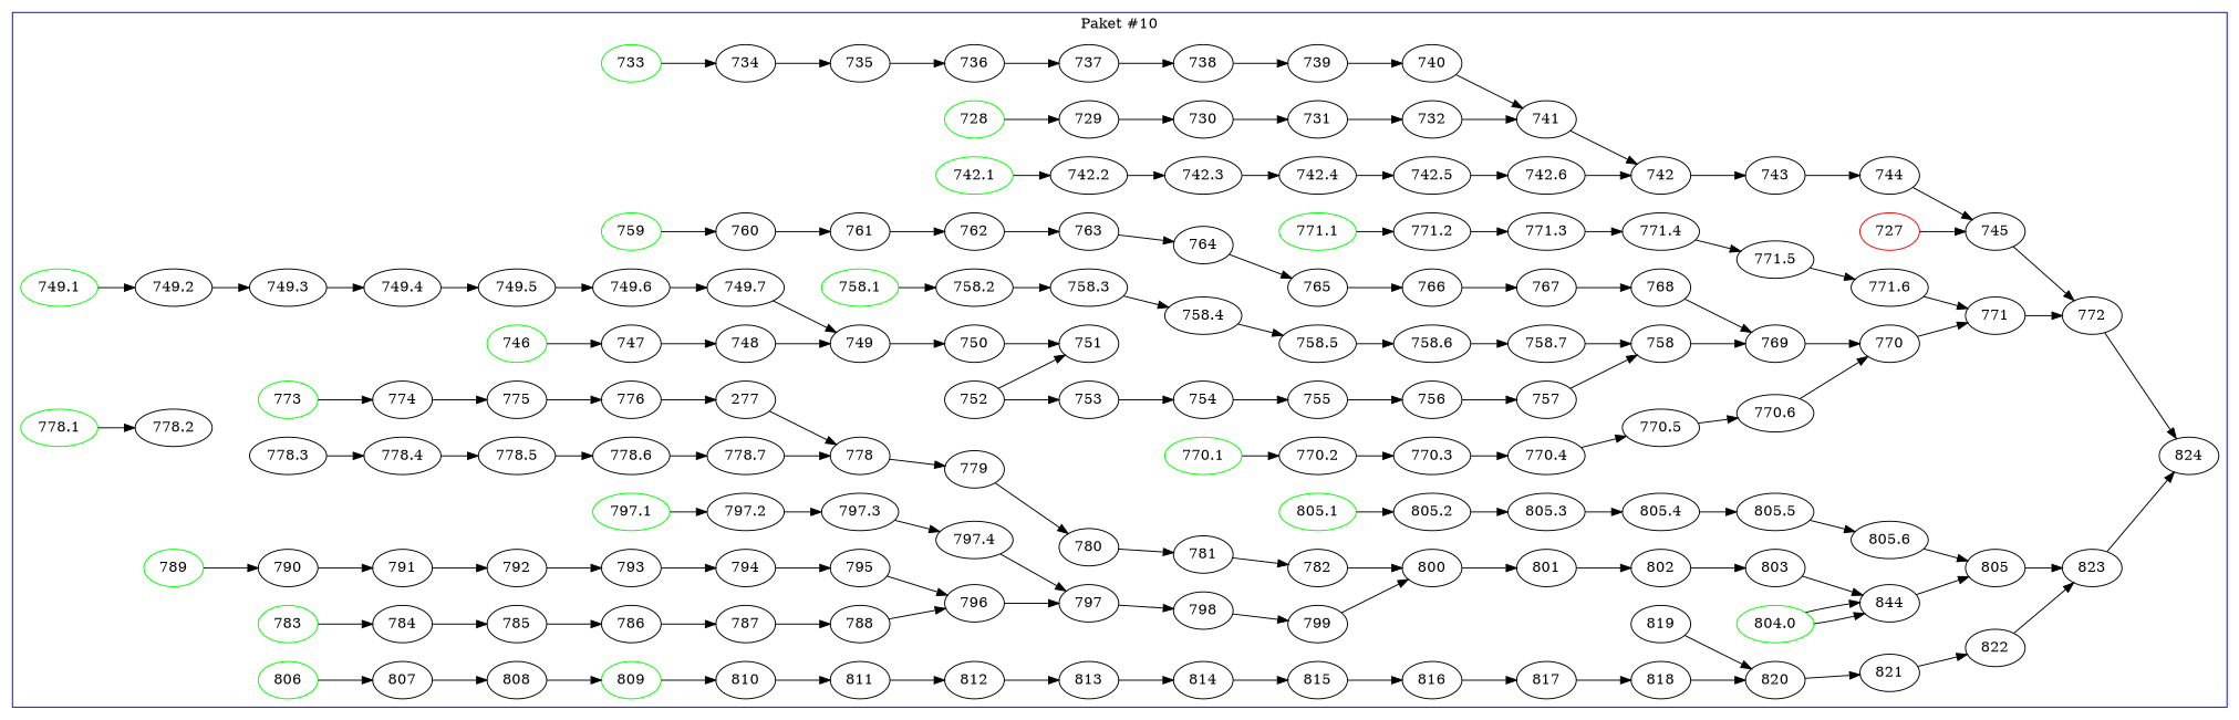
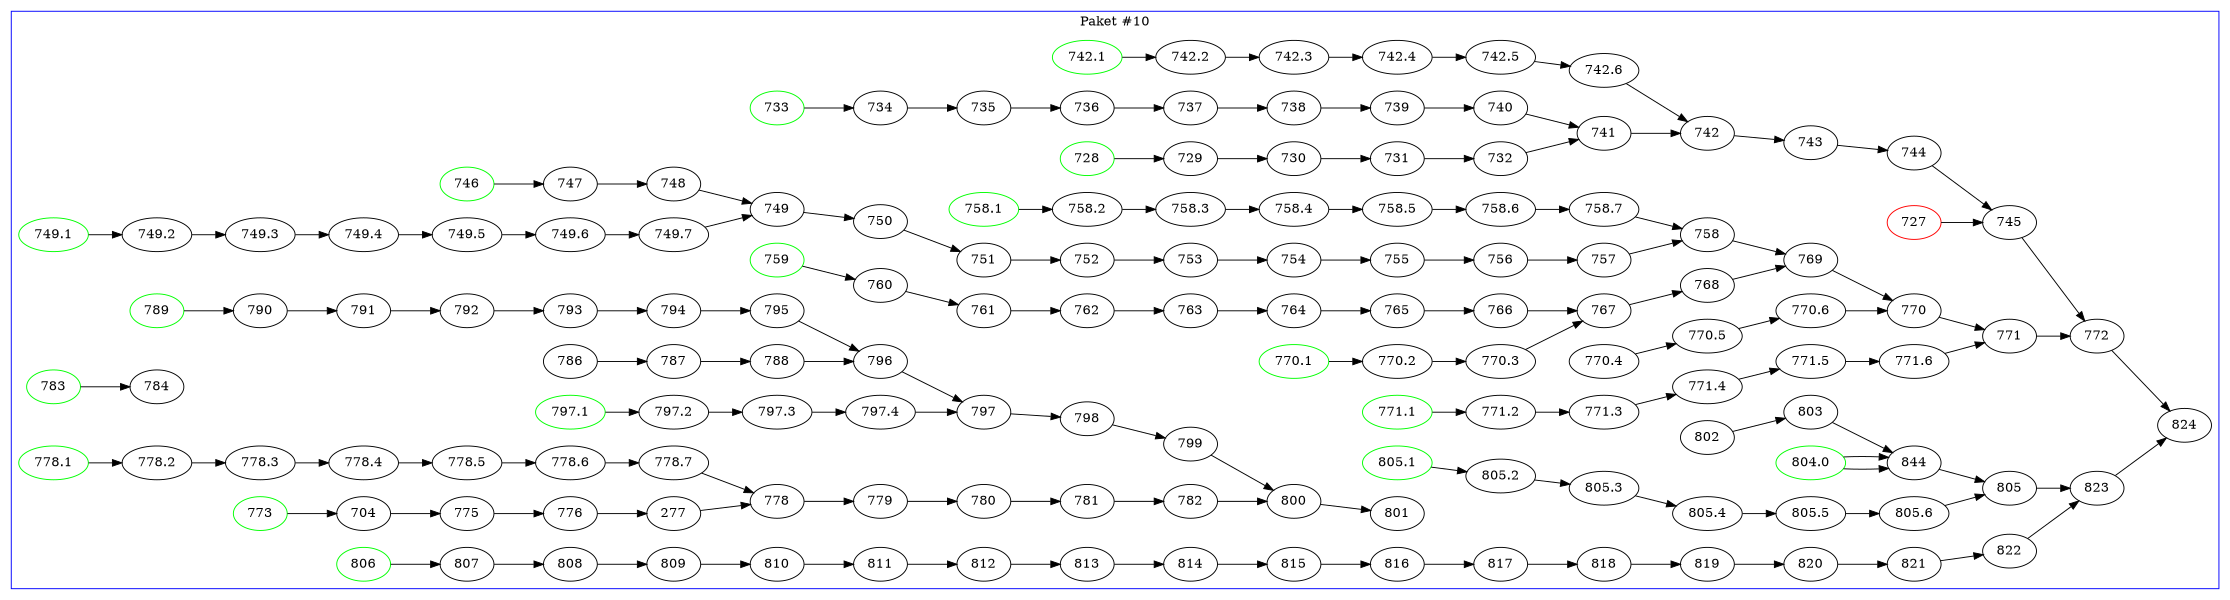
  digraph {
    rankdir=LR
    727 [color=red]
    745
    728 [color=green]
    729
    733 [color=green]
    734
    742.1 [color=green]
    742.2
    746 [color=green]
    747
    749.1 [color=green]
    749.2
    758.1 [color=green]
    758.2
    759 [color=green]
    760
    770.1 [color=green]
    770.2
    771.1 [color=green]
    771.2
    773 [color=green]
-   774
+   774 [label=704]
    778.1 [color=green]
    778.2
    783 [color=green]
    784
    789 [color=green]
    790
    797.1 [color=green]
    797.2
    804.0 [color=green]
    n32 [label=844]
    805.1 [color=green]
    805.2
    806 [color=green]
    807
    772
    730
    731
    732
    741
    742
    735
    736
    737
    738
    739
    740
    743
    742.3
    742.4
    742.5
    742.6
    744
    824
    748
    749
    750
    749.3
    749.4
    749.5
    749.6
    749.7
    751
    752
    753
    754
    755
    756
    757
    758
    769
    758.3
    758.4
    758.5
    758.6
    758.7
    770
    761
    762
    763
    764
    765
    766
    767
    768
    771
    770.3
    770.4
    770.5
    770.6
    771.3
    771.4
    771.5
    771.6
    775
    776
    n98 [label=277]
    778
    779
    778.3
    778.4
    778.5
    778.6
    778.7
    780
    781
    782
    800
    801
-   785
    786
    787
    788
    796
    797
    791
    792
    793
    794
    795
    798
    797.3
    797.4
    799
    802
    803
    805
    823
    805.3
    805.4
    805.5
    805.6
    808
-   809 [color=green]
+   809
    810
    811
    812
    813
    814
    815
    816
    817
    818
    819
    820
    821
    822
    subgraph cluster_1 {
      color=blue
      label="Paket #10"
      727
      745
      728
      729
      733
      734
      742.1
      742.2
      746
      747
      749.1
      749.2
      758.1
      758.2
      759
      760
      770.1
      770.2
      771.1
      771.2
      773
      774
      778.1
      778.2
      783
      784
      789
      790
      797.1
      797.2
      804.0
      n32
      805.1
      805.2
      806
      807
      772
      730
      731
      732
      741
      742
      735
      736
      737
      738
      739
      740
      743
      742.3
      742.4
      742.5
      742.6
      744
      824
      748
      749
      750
      749.3
      749.4
      749.5
      749.6
      749.7
      751
      752
      753
      754
      755
      756
      757
      758
      769
      758.3
      758.4
      758.5
      758.6
      758.7
      770
      761
      762
      763
      764
      765
      766
      767
      768
      771
      770.3
      770.4
      770.5
      770.6
      771.3
      771.4
      771.5
      771.6
      775
      776
      n98
      778
      779
      778.3
      778.4
      778.5
      778.6
      778.7
      780
      781
      782
      800
      801
-     785
      786
      787
      788
      796
      797
      791
      792
      793
      794
      795
      798
      797.3
      797.4
      799
      802
      803
      805
      823
      805.3
      805.4
      805.5
      805.6
      808
      809
      810
      811
      812
      813
      814
      815
      816
      817
      818
      819
      820
      821
      822
    }
    727 -> 745
    745 -> 772
    728 -> 729
    729 -> 730
    733 -> 734
    734 -> 735
    742.1 -> 742.2
    742.2 -> 742.3
    746 -> 747
    747 -> 748
    749.1 -> 749.2
    749.2 -> 749.3
    758.1 -> 758.2
    758.2 -> 758.3
    759 -> 760
    760 -> 761
    770.1 -> 770.2
    770.2 -> 770.3
    771.1 -> 771.2
    771.2 -> 771.3
    773 -> 774
    774 -> 775
    778.1 -> 778.2
+   778.2 -> 778.3
    783 -> 784
-   784 -> 785
    789 -> 790
    790 -> 791
    797.1 -> 797.2
    797.2 -> 797.3
    804.0 -> n32
    804.0 -> n32
    n32 -> 805
    805.1 -> 805.2
    805.2 -> 805.3
    806 -> 807
    807 -> 808
    772 -> 824
    730 -> 731
    731 -> 732
    732 -> 741
    741 -> 742
    742 -> 743
    735 -> 736
    736 -> 737
    737 -> 738
    738 -> 739
    739 -> 740
    740 -> 741
    743 -> 744
    742.3 -> 742.4
    742.4 -> 742.5
    742.5 -> 742.6
    742.6 -> 742
    744 -> 745
    748 -> 749
    749 -> 750
    750 -> 751
    749.3 -> 749.4
    749.4 -> 749.5
    749.5 -> 749.6
    749.6 -> 749.7
    749.7 -> 749
-   752 -> 751
+   751 -> 752
    752 -> 753
    753 -> 754
    754 -> 755
    755 -> 756
    756 -> 757
    757 -> 758
    758 -> 769
    769 -> 770
    758.3 -> 758.4
    758.4 -> 758.5
    758.5 -> 758.6
    758.6 -> 758.7
    758.7 -> 758
    770 -> 771
    761 -> 762
    762 -> 763
    763 -> 764
    764 -> 765
    765 -> 766
    766 -> 767
    767 -> 768
    768 -> 769
    771 -> 772
-   770.3 -> 770.4
+   770.3 -> 767
    770.4 -> 770.5
    770.5 -> 770.6
    770.6 -> 770
    771.3 -> 771.4
    771.4 -> 771.5
    771.5 -> 771.6
    771.6 -> 771
    775 -> 776
    776 -> n98
    n98 -> 778
    778 -> 779
    779 -> 780
    778.3 -> 778.4
    778.4 -> 778.5
    778.5 -> 778.6
    778.6 -> 778.7
    778.7 -> 778
    780 -> 781
    781 -> 782
    782 -> 800
    800 -> 801
-   801 -> 802
-   785 -> 786
    786 -> 787
    787 -> 788
    788 -> 796
    796 -> 797
    797 -> 798
    791 -> 792
    792 -> 793
    793 -> 794
    794 -> 795
    795 -> 796
    798 -> 799
    797.3 -> 797.4
    797.4 -> 797
    799 -> 800
    802 -> 803
    803 -> n32
    805 -> 823
    823 -> 824
    805.3 -> 805.4
    805.4 -> 805.5
    805.5 -> 805.6
    805.6 -> 805
    808 -> 809
    809 -> 810
    810 -> 811
    811 -> 812
    812 -> 813
    813 -> 814
    814 -> 815
    815 -> 816
    816 -> 817
    817 -> 818
-   818 -> 820
+   818 -> 819
    819 -> 820
    820 -> 821
    821 -> 822
    822 -> 823
  }
